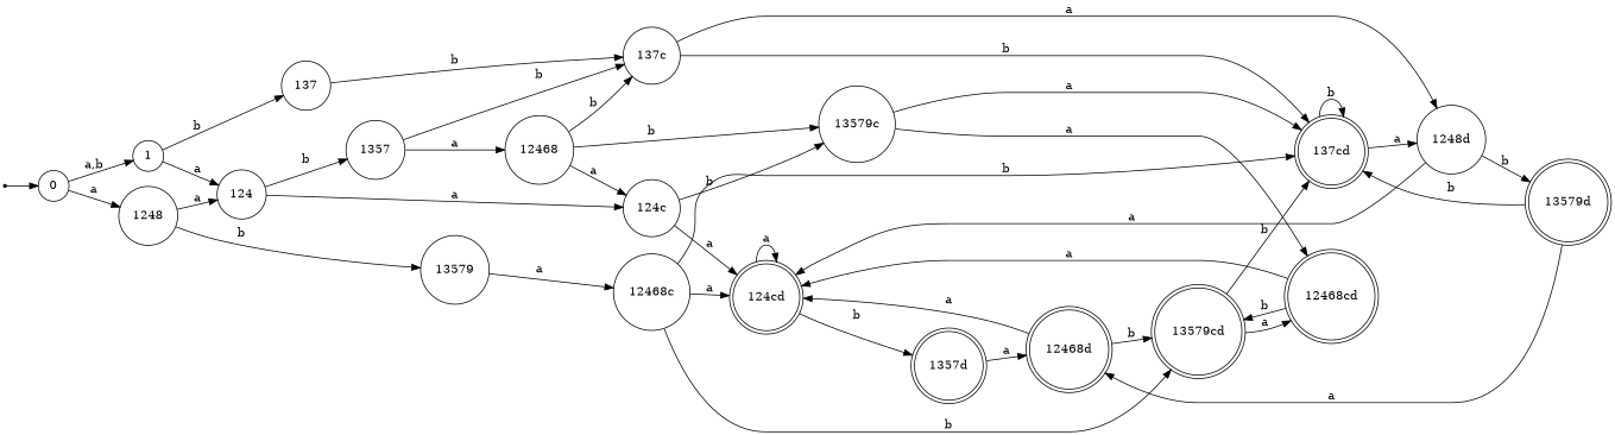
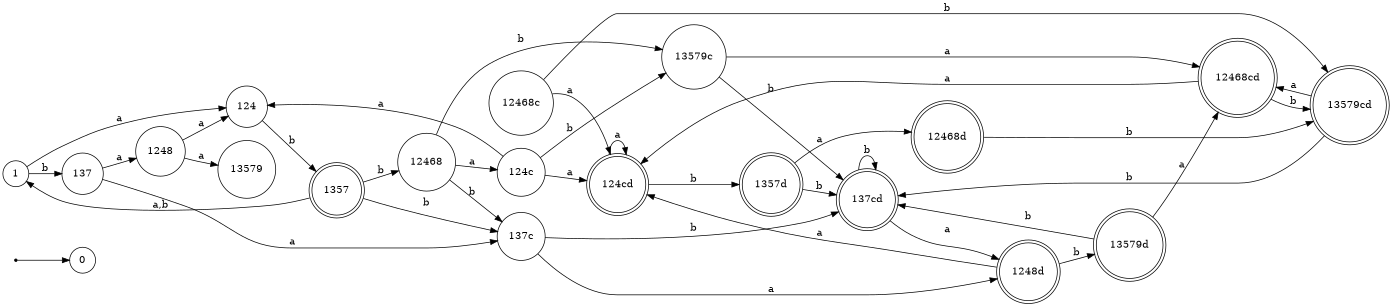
  digraph {
    rankdir=LR
    node [shape=circle]
    start [shape=point]
    0
    1
    "124cd" [shape=doublecircle]
    "1357d" [shape=doublecircle]
    "137cd" [shape=doublecircle]
    "12468d" [shape=doublecircle]
-   "1248d"
+   "1248d" [shape=doublecircle]
    "13579cd" [shape=doublecircle]
    "13579d" [shape=doublecircle]
    "12468cd" [shape=doublecircle]
    124
    137
    "124c"
-   1357
+   1357 [shape=doublecircle]
    1248
    "137c"
    "13579c"
    12468
    13579
    "12468c"
    start -> 0
-   0 -> 1 [label="a,b"]
+   1357 -> 1 [label="a,b"]
    1 -> 124 [label=a]
    1 -> 137 [label=b]
    "124cd" -> "124cd" [label=a]
    "124cd" -> "1357d" [label=b]
-   "12468c" -> "137cd" [label=b]
+   "1357d" -> "137cd" [label=b]
    "1357d" -> "12468d" [label=a]
    "137cd" -> "137cd" [label=b]
    "137cd" -> "1248d" [label=a]
-   "12468d" -> "124cd" [label=a]
    "12468d" -> "13579cd" [label=b]
    "1248d" -> "124cd" [label=a]
    "1248d" -> "13579d" [label=b]
    "13579cd" -> "137cd" [label=b]
    "13579cd" -> "12468cd" [label=a]
    "13579d" -> "137cd" [label=b]
-   "13579d" -> "12468d" [label=a]
+   "13579d" -> "12468cd" [label=a]
    "12468cd" -> "124cd" [label=a]
    "12468cd" -> "13579cd" [label=b]
-   124 -> "124c" [label=a]
+   "124c" -> 124 [label=a]
    124 -> 1357 [label=b]
-   0 -> 1248 [label=a]
-   137 -> "137c" [label=b]
+   137 -> 1248 [label=a]
+   137 -> "137c" [label=a]
    "124c" -> "124cd" [label=a]
    "124c" -> "13579c" [label=b]
    1357 -> "137c" [label=b]
-   1357 -> 12468 [label=a]
+   1357 -> 12468 [label=b]
    1248 -> 124 [label=a]
-   1248 -> 13579 [label=b]
+   1248 -> 13579 [label=a]
    "137c" -> "137cd" [label=b]
    "137c" -> "1248d" [label=a]
-   "13579c" -> "137cd" [label=a]
+   "13579c" -> "137cd" [label=b]
    "13579c" -> "12468cd" [label=a]
    12468 -> "124c" [label=a]
    12468 -> "137c" [label=b]
    12468 -> "13579c" [label=b]
-   13579 -> "12468c" [label=a]
    "12468c" -> "124cd" [label=a]
    "12468c" -> "13579cd" [label=b]
  }
